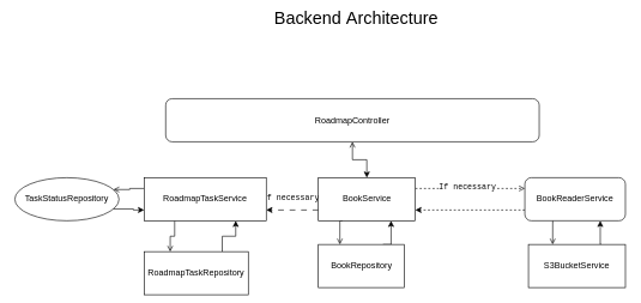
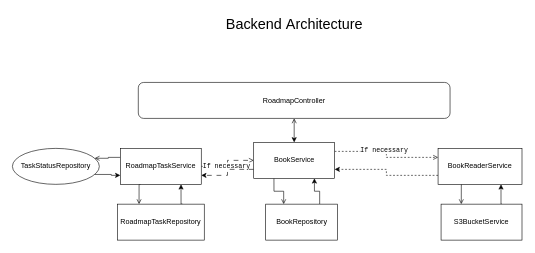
  <mxCell id="0" />
  <mxCell id="1" parent="0" />
  <mxCell id="2" style="edgeStyle=orthogonalEdgeStyle;rounded=0;orthogonalLoop=1;jettySize=auto;html=1;startArrow=open;startFill=0;endArrow=classic;endFill=1;" edge="1" parent="1" source="3" target="23"><mxGeometry relative="1" as="geometry" /></mxCell>
  <mxCell id="3" value="RoadmapController" style="rounded=1;whiteSpace=wrap;html=1;" vertex="1" parent="1"><mxGeometry x="230" y="137" width="520" height="60" as="geometry" /></mxCell>
- <mxCell id="4" value="&lt;font style=&quot;font-size: 24px;&quot;&gt;Backend&amp;nbsp;&lt;span style=&quot;background-color: initial;&quot;&gt;Architecture&lt;/span&gt;&lt;/font&gt;" style="text;html=1;align=center;verticalAlign=middle;resizable=0;points=[];autosize=1;strokeColor=none;fillColor=none;" vertex="1" parent="1"><mxGeometry x="370" y="5" width="250" height="40" as="geometry" /></mxCell>
+ <mxCell id="4" value="&lt;font style=&quot;font-size: 24px;&quot;&gt;Backend&amp;nbsp;&lt;span style=&quot;background-color: initial;&quot;&gt;Architecture&lt;/span&gt;&lt;/font&gt;" style="text;html=1;align=center;verticalAlign=middle;resizable=0;points=[];autosize=1;strokeColor=none;fillColor=none;" vertex="1" parent="1"><mxGeometry x="365" y="20" width="250" height="40" as="geometry" /></mxCell>
  <mxCell id="5" style="edgeStyle=orthogonalEdgeStyle;rounded=0;orthogonalLoop=1;jettySize=auto;html=1;entryX=1;entryY=0.25;entryDx=0;entryDy=0;exitX=0;exitY=0.25;exitDx=0;exitDy=0;endArrow=open;endFill=0;" edge="1" parent="1" source="9" target="25"><mxGeometry relative="1" as="geometry" /></mxCell>
  <mxCell id="6" style="edgeStyle=orthogonalEdgeStyle;rounded=0;orthogonalLoop=1;jettySize=auto;html=1;dashed=1;dashPattern=8 8;endArrow=open;endFill=0;" edge="1" parent="1" source="9" target="23"><mxGeometry relative="1" as="geometry" /></mxCell>
  <mxCell id="7" value="If necessary" style="edgeLabel;html=1;align=center;verticalAlign=middle;resizable=0;points=[];fontStyle=0;fontFamily=Courier New;" vertex="1" connectable="0" parent="6"><mxGeometry x="-0.103" y="2" relative="1" as="geometry"><mxPoint as="offset" /></mxGeometry></mxCell>
  <mxCell id="8" style="edgeStyle=orthogonalEdgeStyle;rounded=0;orthogonalLoop=1;jettySize=auto;html=1;entryX=0.25;entryY=0;entryDx=0;entryDy=0;exitX=0.25;exitY=1;exitDx=0;exitDy=0;endArrow=open;endFill=0;" edge="1" parent="1" source="9" target="16"><mxGeometry relative="1" as="geometry" /></mxCell>
- <mxCell id="9" value="RoadmapTaskService" style="rounded=0;whiteSpace=wrap;html=1;" vertex="1" parent="1"><mxGeometry x="200" y="247" width="170" height="60" as="geometry" /></mxCell>
+ <mxCell id="9" value="RoadmapTaskService" style="rounded=0;whiteSpace=wrap;html=1;" vertex="1" parent="1"><mxGeometry x="200" y="247" width="135" height="60" as="geometry" /></mxCell>
  <mxCell id="10" style="edgeStyle=orthogonalEdgeStyle;rounded=0;orthogonalLoop=1;jettySize=auto;html=1;entryX=1;entryY=0.75;entryDx=0;entryDy=0;exitX=0;exitY=0.75;exitDx=0;exitDy=0;dashed=1;" edge="1" parent="1" source="12" target="23"><mxGeometry relative="1" as="geometry" /></mxCell>
  <mxCell id="11" style="edgeStyle=orthogonalEdgeStyle;rounded=0;orthogonalLoop=1;jettySize=auto;html=1;entryX=0.25;entryY=0;entryDx=0;entryDy=0;exitX=0.285;exitY=1.012;exitDx=0;exitDy=0;exitPerimeter=0;endArrow=open;endFill=0;" edge="1" parent="1" source="12" target="14"><mxGeometry relative="1" as="geometry" /></mxCell>
- <mxCell id="12" value="BookReaderService" style="whiteSpace=wrap;html=1;rounded=1;" vertex="1" parent="1"><mxGeometry x="730" y="247" width="140" height="60" as="geometry" /></mxCell>
+ <mxCell id="12" value="BookReaderService" style="rounded=0;whiteSpace=wrap;html=1;" vertex="1" parent="1"><mxGeometry x="730" y="247" width="140" height="60" as="geometry" /></mxCell>
  <mxCell id="13" style="edgeStyle=orthogonalEdgeStyle;rounded=0;orthogonalLoop=1;jettySize=auto;html=1;entryX=0.75;entryY=1;entryDx=0;entryDy=0;exitX=0.75;exitY=0;exitDx=0;exitDy=0;" edge="1" parent="1" source="14" target="12"><mxGeometry relative="1" as="geometry"><Array as="points"><mxPoint x="835" y="340" /></Array></mxGeometry></mxCell>
  <mxCell id="14" value="S3BucketService" style="rounded=0;whiteSpace=wrap;html=1;" vertex="1" parent="1"><mxGeometry x="735" y="340" width="135" height="60" as="geometry" /></mxCell>
  <mxCell id="15" style="edgeStyle=orthogonalEdgeStyle;rounded=0;orthogonalLoop=1;jettySize=auto;html=1;entryX=0.75;entryY=1;entryDx=0;entryDy=0;exitX=0.75;exitY=0;exitDx=0;exitDy=0;" edge="1" parent="1" source="16" target="9"><mxGeometry relative="1" as="geometry" /></mxCell>
- <mxCell id="16" value="RoadmapTaskRepository" style="rounded=0;whiteSpace=wrap;html=1;" vertex="1" parent="1"><mxGeometry x="200" y="350" width="145" height="60" as="geometry" /></mxCell>
+ <mxCell id="16" value="RoadmapTaskRepository" style="rounded=0;whiteSpace=wrap;html=1;" vertex="1" parent="1"><mxGeometry x="195" y="340" width="145" height="60" as="geometry" /></mxCell>
  <mxCell id="17" style="edgeStyle=orthogonalEdgeStyle;rounded=0;orthogonalLoop=1;jettySize=auto;html=1;entryX=0.75;entryY=1;entryDx=0;entryDy=0;exitX=0.75;exitY=0;exitDx=0;exitDy=0;" edge="1" parent="1" source="18" target="23"><mxGeometry relative="1" as="geometry" /></mxCell>
  <mxCell id="18" value="BookRepository" style="rounded=0;whiteSpace=wrap;html=1;" vertex="1" parent="1"><mxGeometry x="442.5" y="340" width="120" height="60" as="geometry" /></mxCell>
  <mxCell id="19" style="edgeStyle=orthogonalEdgeStyle;rounded=0;orthogonalLoop=1;jettySize=auto;html=1;entryX=0.25;entryY=0;entryDx=0;entryDy=0;exitX=0.25;exitY=1;exitDx=0;exitDy=0;endArrow=open;endFill=0;" edge="1" parent="1" source="23" target="18"><mxGeometry relative="1" as="geometry" /></mxCell>
  <mxCell id="20" style="edgeStyle=orthogonalEdgeStyle;rounded=0;orthogonalLoop=1;jettySize=auto;html=1;entryX=1;entryY=0.75;entryDx=0;entryDy=0;exitX=0;exitY=0.75;exitDx=0;exitDy=0;dashed=1;dashPattern=8 8;" edge="1" parent="1" source="23" target="9"><mxGeometry relative="1" as="geometry" /></mxCell>
  <mxCell id="21" style="edgeStyle=orthogonalEdgeStyle;rounded=0;orthogonalLoop=1;jettySize=auto;html=1;entryX=0;entryY=0.25;entryDx=0;entryDy=0;exitX=1;exitY=0.25;exitDx=0;exitDy=0;dashed=1;endArrow=open;endFill=0;" edge="1" parent="1" source="23" target="12"><mxGeometry relative="1" as="geometry" /></mxCell>
  <mxCell id="22" value="If necessary" style="edgeLabel;html=1;align=center;verticalAlign=middle;resizable=0;points=[];fontFamily=Courier New;" vertex="1" connectable="0" parent="21"><mxGeometry x="-0.344" y="3" relative="1" as="geometry"><mxPoint x="22" as="offset" /></mxGeometry></mxCell>
- <mxCell id="23" value="BookService" style="rounded=0;whiteSpace=wrap;html=1;" vertex="1" parent="1"><mxGeometry x="442.5" y="247" width="135" height="60" as="geometry" /></mxCell>
+ <mxCell id="23" value="BookService" style="rounded=0;whiteSpace=wrap;html=1;" vertex="1" parent="1"><mxGeometry x="422.5" y="237" width="135" height="60" as="geometry" /></mxCell>
  <mxCell id="24" style="edgeStyle=orthogonalEdgeStyle;rounded=0;orthogonalLoop=1;jettySize=auto;html=1;entryX=0;entryY=0.75;entryDx=0;entryDy=0;exitX=1;exitY=0.75;exitDx=0;exitDy=0;" edge="1" parent="1" source="25" target="9"><mxGeometry relative="1" as="geometry" /></mxCell>
  <mxCell id="25" value="TaskStatusRepository" style="ellipse;whiteSpace=wrap;html=1;" vertex="1" parent="1"><mxGeometry x="20" y="247" width="145" height="60" as="geometry" /></mxCell>
